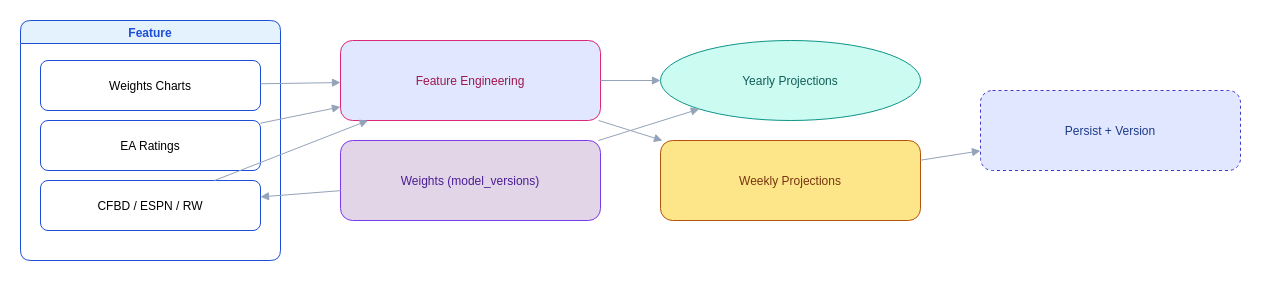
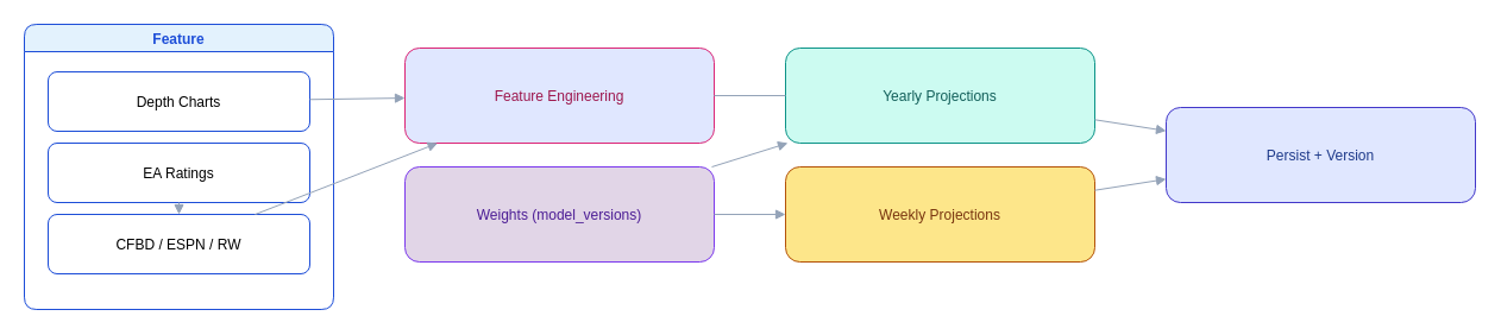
  <mxCell id="0" />
  <mxCell id="1" parent="0" />
  <mxCell id="2" value="Feature" style="swimlane;childLayout=stackLayout;fillColor=#E3F2FD;strokeColor=#1D4ED8;fontColor=#1D4ED8;rounded=1;" vertex="1" parent="1"><mxGeometry x="20" y="20" width="260" height="240" as="geometry" /></mxCell>
- <mxCell id="3" value="Weights Charts" style="rounded=1;fillColor=#FFFFFF;strokeColor=#1D4ED8;" vertex="1" parent="2"><mxGeometry x="20" y="40" width="220" height="50" as="geometry" /></mxCell>
+ <mxCell id="3" value="Depth Charts" style="rounded=1;fillColor=#FFFFFF;strokeColor=#1D4ED8;" vertex="1" parent="2"><mxGeometry x="20" y="40" width="220" height="50" as="geometry" /></mxCell>
  <mxCell id="4" value="EA Ratings" style="rounded=1;fillColor=#FFFFFF;strokeColor=#1D4ED8;" vertex="1" parent="2"><mxGeometry x="20" y="100" width="220" height="50" as="geometry" /></mxCell>
  <mxCell id="5" value="CFBD / ESPN / RW" style="rounded=1;fillColor=#FFFFFF;strokeColor=#1D4ED8;" vertex="1" parent="2"><mxGeometry x="20" y="160" width="220" height="50" as="geometry" /></mxCell>
  <mxCell id="6" value="Feature Engineering" style="rounded=1;fillColor=#e0e7ff;strokeColor=#DB2777;fontColor=#9D174D;" vertex="1" parent="1"><mxGeometry x="340" y="40" width="260" height="80" as="geometry" /></mxCell>
  <mxCell id="7" value="Weights (model_versions)" style="rounded=1;fillColor=#e1d5e7;strokeColor=#7C3AED;fontColor=#4C1D95;" vertex="1" parent="1"><mxGeometry x="340" y="140" width="260" height="80" as="geometry" /></mxCell>
- <mxCell id="8" value="Yearly Projections" style="ellipse;fillColor=#CCFBF1;strokeColor=#0D9488;fontColor=#115E59;" vertex="1" parent="1"><mxGeometry x="660" y="40" width="260" height="80" as="geometry" /></mxCell>
+ <mxCell id="8" value="Yearly Projections" style="rounded=1;fillColor=#CCFBF1;strokeColor=#0D9488;fontColor=#115E59;" vertex="1" parent="1"><mxGeometry x="660" y="40" width="260" height="80" as="geometry" /></mxCell>
  <mxCell id="9" value="Weekly Projections" style="rounded=1;fillColor=#FDE68A;strokeColor=#B45309;fontColor=#78350F;" vertex="1" parent="1"><mxGeometry x="660" y="140" width="260" height="80" as="geometry" /></mxCell>
- <mxCell id="10" value="Persist + Version" style="rounded=1;fillColor=#E0E7FF;strokeColor=#4338CA;fontColor=#1E3A8A;dashed=1;" vertex="1" parent="1"><mxGeometry x="980" y="90" width="260" height="80" as="geometry" /></mxCell>
+ <mxCell id="10" value="Persist + Version" style="rounded=1;fillColor=#E0E7FF;strokeColor=#4338CA;fontColor=#1E3A8A;" vertex="1" parent="1"><mxGeometry x="980" y="90" width="260" height="80" as="geometry" /></mxCell>
  <mxCell id="11" style="endArrow=block;endFill=1;strokeColor=#94A3B8;" edge="1" source="3" target="6" parent="1"><mxGeometry relative="1" as="geometry" /></mxCell>
- <mxCell id="12" style="endArrow=block;endFill=1;strokeColor=#94A3B8;" edge="1" source="4" target="6" parent="1"><mxGeometry relative="1" as="geometry" /></mxCell>
+ <mxCell id="12" style="endArrow=block;endFill=1;strokeColor=#94A3B8;" edge="1" source="4" target="5" parent="1"><mxGeometry relative="1" as="geometry" /></mxCell>
  <mxCell id="13" style="endArrow=block;endFill=1;strokeColor=#94A3B8;" edge="1" source="5" target="6" parent="1"><mxGeometry relative="1" as="geometry" /></mxCell>
- <mxCell id="14" style="endArrow=block;endFill=1;strokeColor=#94A3B8;" edge="1" source="6" target="8" parent="1"><mxGeometry relative="1" as="geometry" /></mxCell>
- <mxCell id="15" style="endArrow=block;endFill=1;strokeColor=#94A3B8;" edge="1" source="6" target="9" parent="1"><mxGeometry relative="1" as="geometry" /></mxCell>
+ <mxCell id="14" style="endArrow=none;endFill=1;strokeColor=#94A3B8;" edge="1" source="6" target="8" parent="1"><mxGeometry relative="1" as="geometry" /></mxCell>
  <mxCell id="16" style="endArrow=block;endFill=1;strokeColor=#94A3B8;" edge="1" source="7" target="8" parent="1"><mxGeometry relative="1" as="geometry" /></mxCell>
- <mxCell id="17" style="endArrow=block;endFill=1;strokeColor=#94A3B8;" edge="1" source="7" target="5" parent="1"><mxGeometry relative="1" as="geometry" /></mxCell>
+ <mxCell id="17" style="endArrow=block;endFill=1;strokeColor=#94A3B8;" edge="1" source="7" target="9" parent="1"><mxGeometry relative="1" as="geometry" /></mxCell>
+ <mxCell id="18" style="endArrow=block;endFill=1;strokeColor=#94A3B8;" edge="1" source="8" target="10" parent="1"><mxGeometry relative="1" as="geometry" /></mxCell>
  <mxCell id="19" style="endArrow=block;endFill=1;strokeColor=#94A3B8;" edge="1" source="9" target="10" parent="1"><mxGeometry relative="1" as="geometry" /></mxCell>
